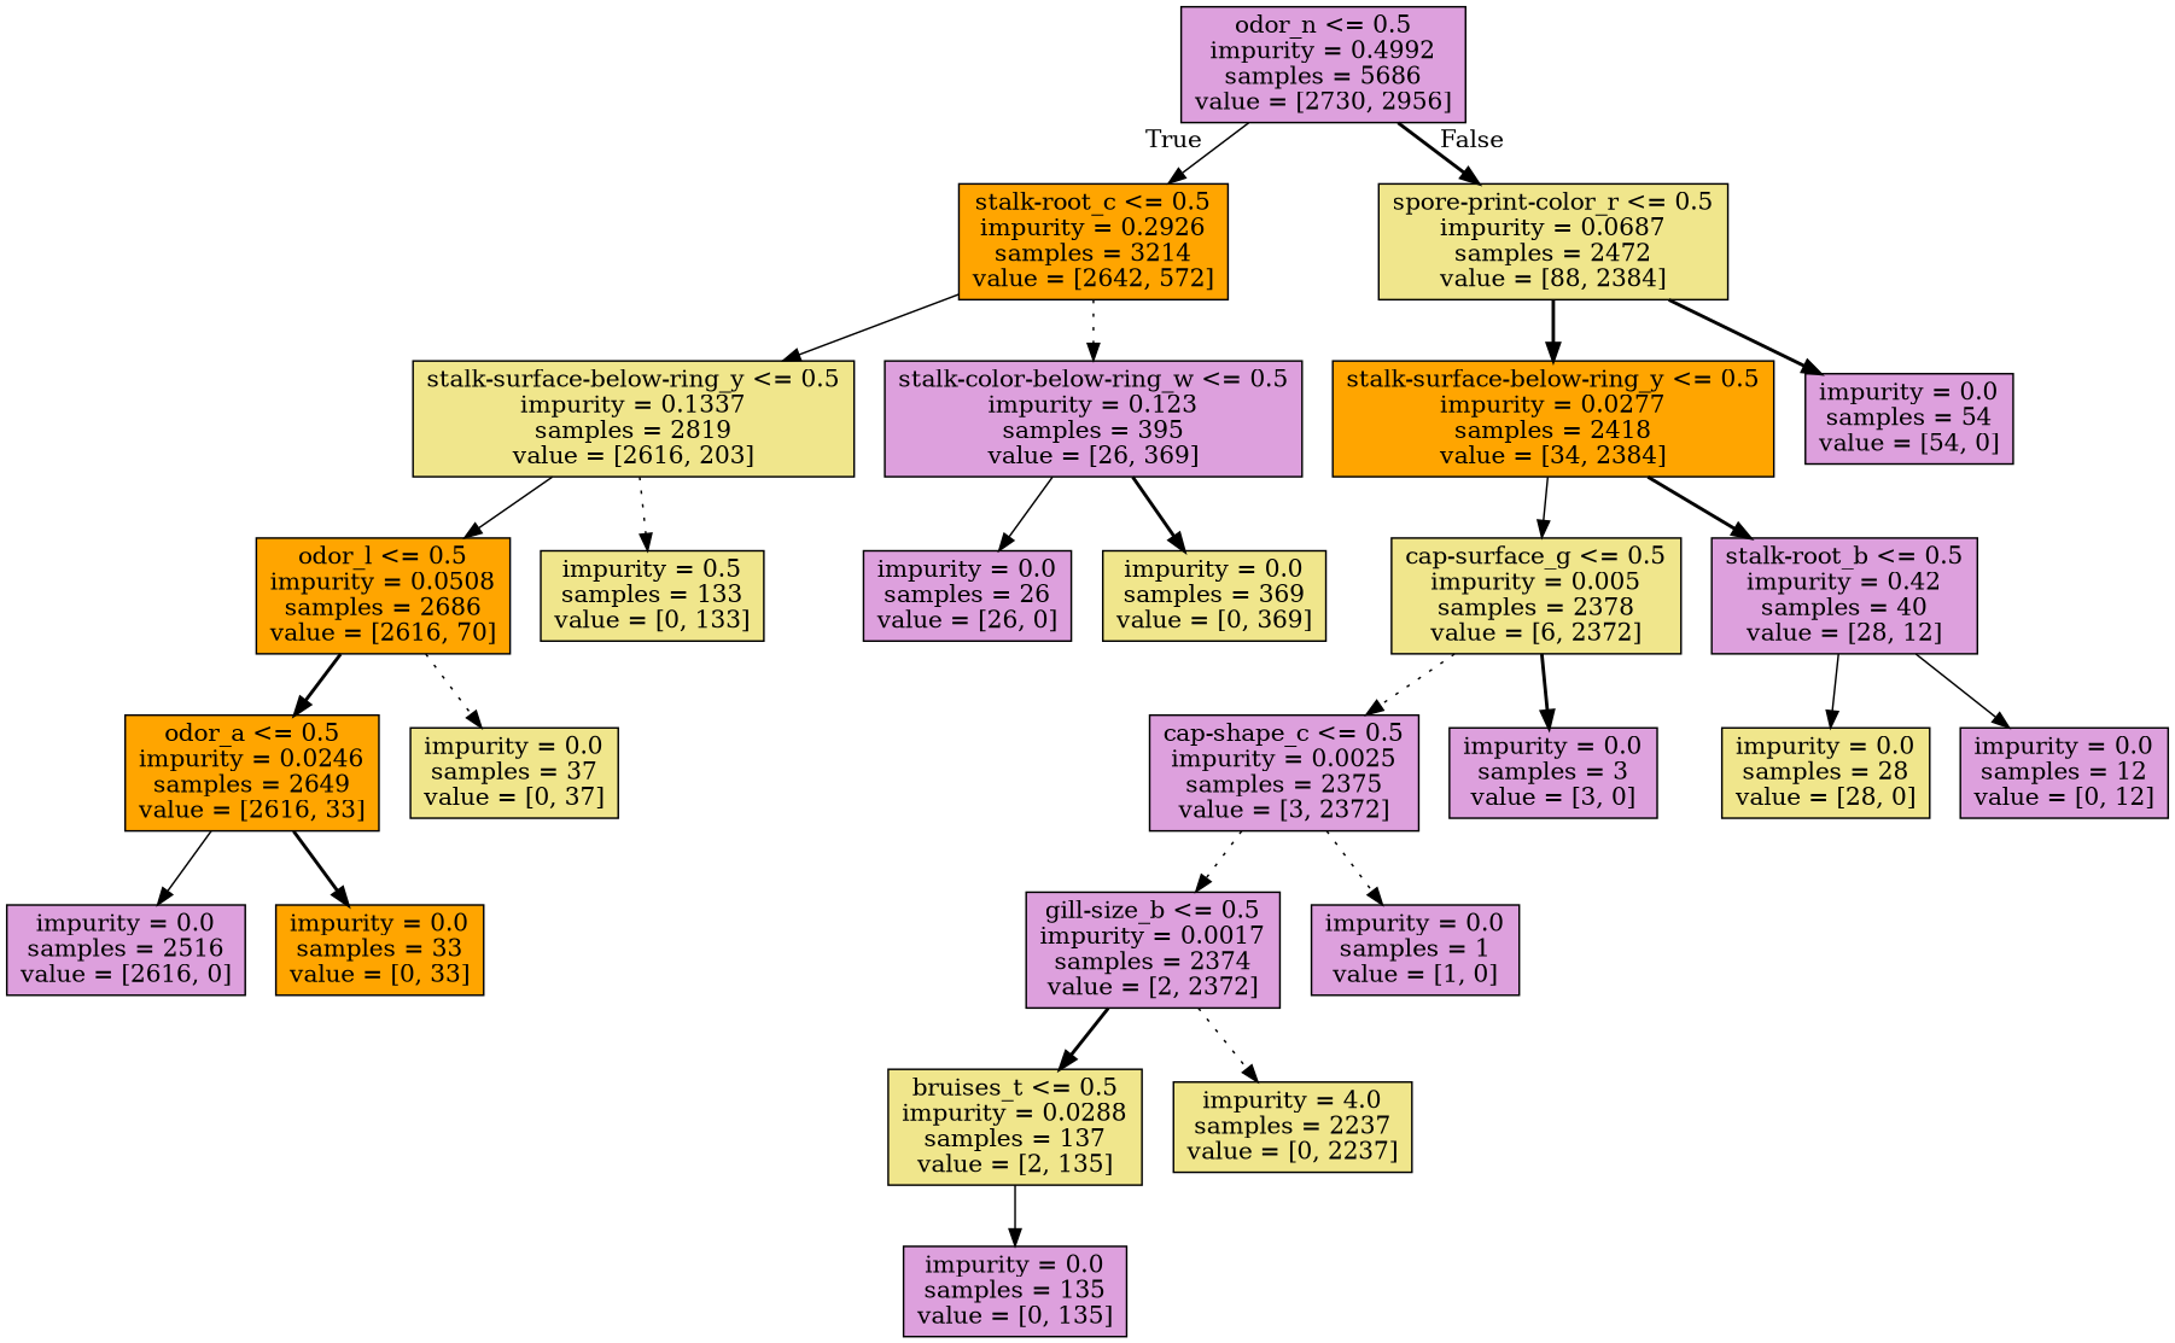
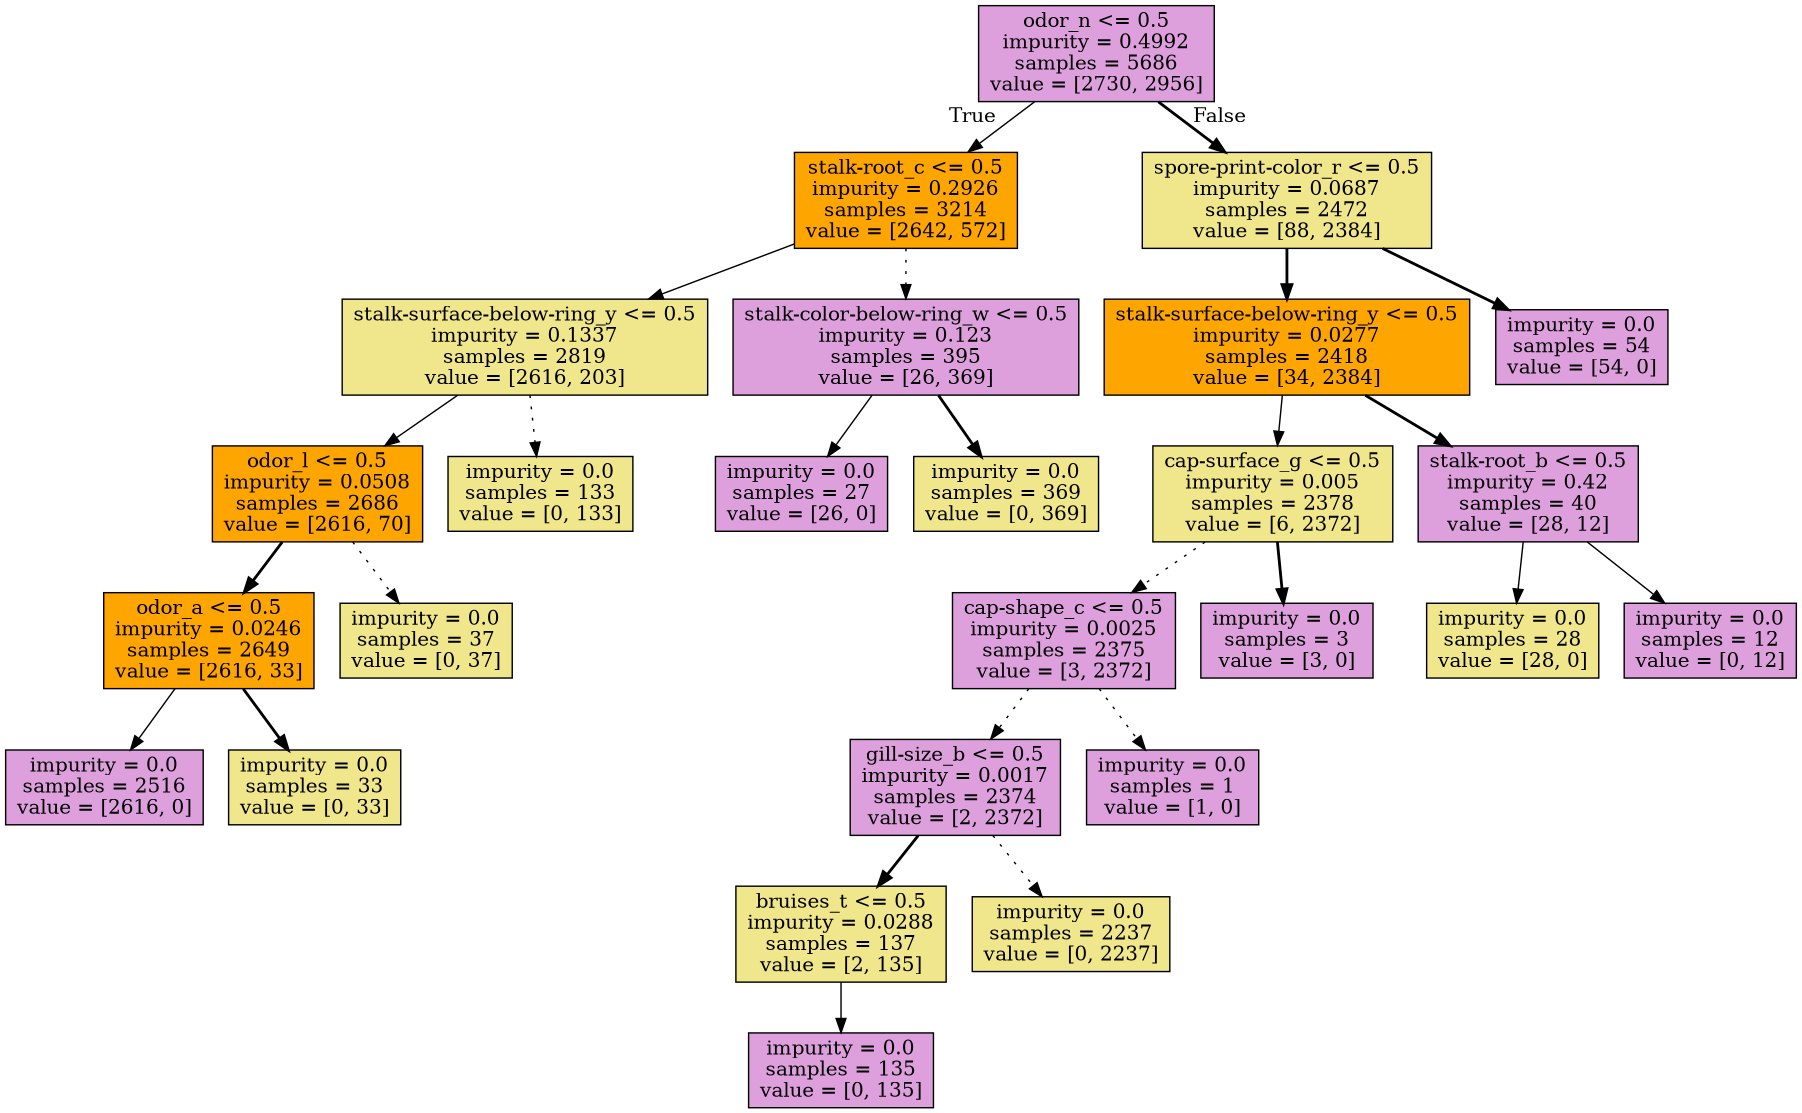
  digraph {
    node [fillcolor=plum shape=box style=filled]
    edge [style=solid]
    n1 [label="odor_n <= 0.5\nimpurity = 0.4992\nsamples = 5686\nvalue = [2730, 2956]"]
    n2 [fillcolor=orange label="stalk-root_c <= 0.5\nimpurity = 0.2926\nsamples = 3214\nvalue = [2642, 572]"]
    n3 [fillcolor=khaki label="spore-print-color_r <= 0.5\nimpurity = 0.0687\nsamples = 2472\nvalue = [88, 2384]"]
    n4 [fillcolor=khaki label="stalk-surface-below-ring_y <= 0.5\nimpurity = 0.1337\nsamples = 2819\nvalue = [2616, 203]"]
    n5 [label="stalk-color-below-ring_w <= 0.5\nimpurity = 0.123\nsamples = 395\nvalue = [26, 369]"]
    n6 [fillcolor=orange label="stalk-surface-below-ring_y <= 0.5\nimpurity = 0.0277\nsamples = 2418\nvalue = [34, 2384]"]
    n7 [label="impurity = 0.0\nsamples = 54\nvalue = [54, 0]"]
    n8 [fillcolor=orange label="odor_l <= 0.5\nimpurity = 0.0508\nsamples = 2686\nvalue = [2616, 70]"]
-   n9 [fillcolor=khaki label="impurity = 0.5\nsamples = 133\nvalue = [0, 133]"]
-   n10 [label="impurity = 0.0\nsamples = 26\nvalue = [26, 0]"]
+   n9 [fillcolor=khaki label="impurity = 0.0\nsamples = 133\nvalue = [0, 133]"]
+   n10 [label="impurity = 0.0\nsamples = 27\nvalue = [26, 0]"]
    n11 [fillcolor=khaki label="impurity = 0.0\nsamples = 369\nvalue = [0, 369]"]
    n12 [fillcolor=orange label="odor_a <= 0.5\nimpurity = 0.0246\nsamples = 2649\nvalue = [2616, 33]"]
    n13 [fillcolor=khaki label="impurity = 0.0\nsamples = 37\nvalue = [0, 37]"]
    n14 [label="impurity = 0.0\nsamples = 2516\nvalue = [2616, 0]"]
-   n15 [fillcolor=orange label="impurity = 0.0\nsamples = 33\nvalue = [0, 33]"]
+   n15 [fillcolor=khaki label="impurity = 0.0\nsamples = 33\nvalue = [0, 33]"]
    n16 [fillcolor=khaki label="cap-surface_g <= 0.5\nimpurity = 0.005\nsamples = 2378\nvalue = [6, 2372]"]
    n17 [label="stalk-root_b <= 0.5\nimpurity = 0.42\nsamples = 40\nvalue = [28, 12]"]
    n18 [label="cap-shape_c <= 0.5\nimpurity = 0.0025\nsamples = 2375\nvalue = [3, 2372]"]
    n19 [label="impurity = 0.0\nsamples = 3\nvalue = [3, 0]"]
    n20 [fillcolor=khaki label="impurity = 0.0\nsamples = 28\nvalue = [28, 0]"]
    n21 [label="impurity = 0.0\nsamples = 12\nvalue = [0, 12]"]
    n22 [label="gill-size_b <= 0.5\nimpurity = 0.0017\nsamples = 2374\nvalue = [2, 2372]"]
    n23 [label="impurity = 0.0\nsamples = 1\nvalue = [1, 0]"]
    n24 [fillcolor=khaki label="bruises_t <= 0.5\nimpurity = 0.0288\nsamples = 137\nvalue = [2, 135]"]
-   n25 [fillcolor=khaki label="impurity = 4.0\nsamples = 2237\nvalue = [0, 2237]"]
+   n25 [fillcolor=khaki label="impurity = 0.0\nsamples = 2237\nvalue = [0, 2237]"]
    n26 [label="impurity = 0.0\nsamples = 135\nvalue = [0, 135]"]
    n1 -> n2 [headlabel=True labelangle=45 labeldistance=2.5]
    n1 -> n3 [headlabel=False labelangle=-45 labeldistance=2.5 style=bold]
    n2 -> n4
    n2 -> n5 [style=dotted]
    n3 -> n6 [style=bold]
    n3 -> n7 [style=bold]
    n4 -> n8
    n4 -> n9 [style=dotted]
    n5 -> n10
    n5 -> n11 [style=bold]
    n6 -> n16
    n6 -> n17 [style=bold]
    n8 -> n12 [style=bold]
    n8 -> n13 [style=dotted]
    n12 -> n14
    n12 -> n15 [style=bold]
    n16 -> n18 [style=dotted]
    n16 -> n19 [style=bold]
    n17 -> n20
    n17 -> n21
    n18 -> n22 [style=dotted]
    n18 -> n23 [style=dotted]
    n22 -> n24 [style=bold]
    n22 -> n25 [style=dotted]
    n24 -> n26
  }
